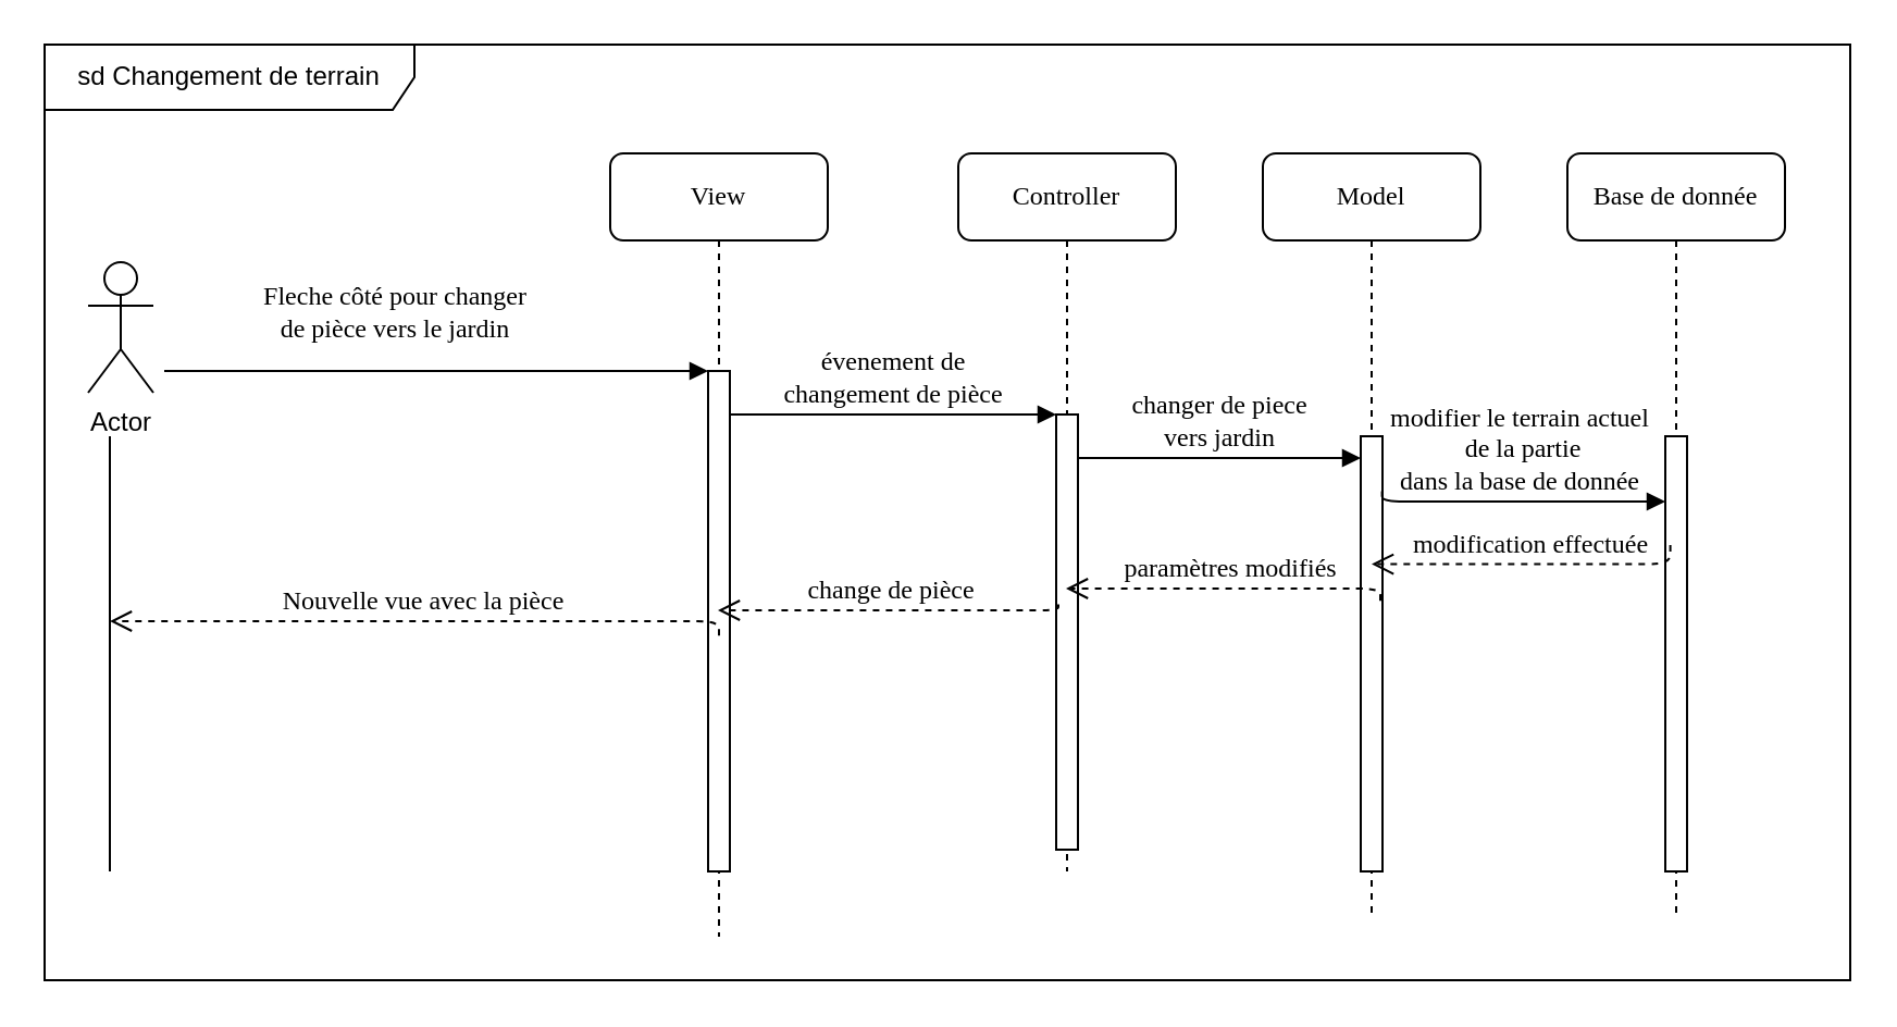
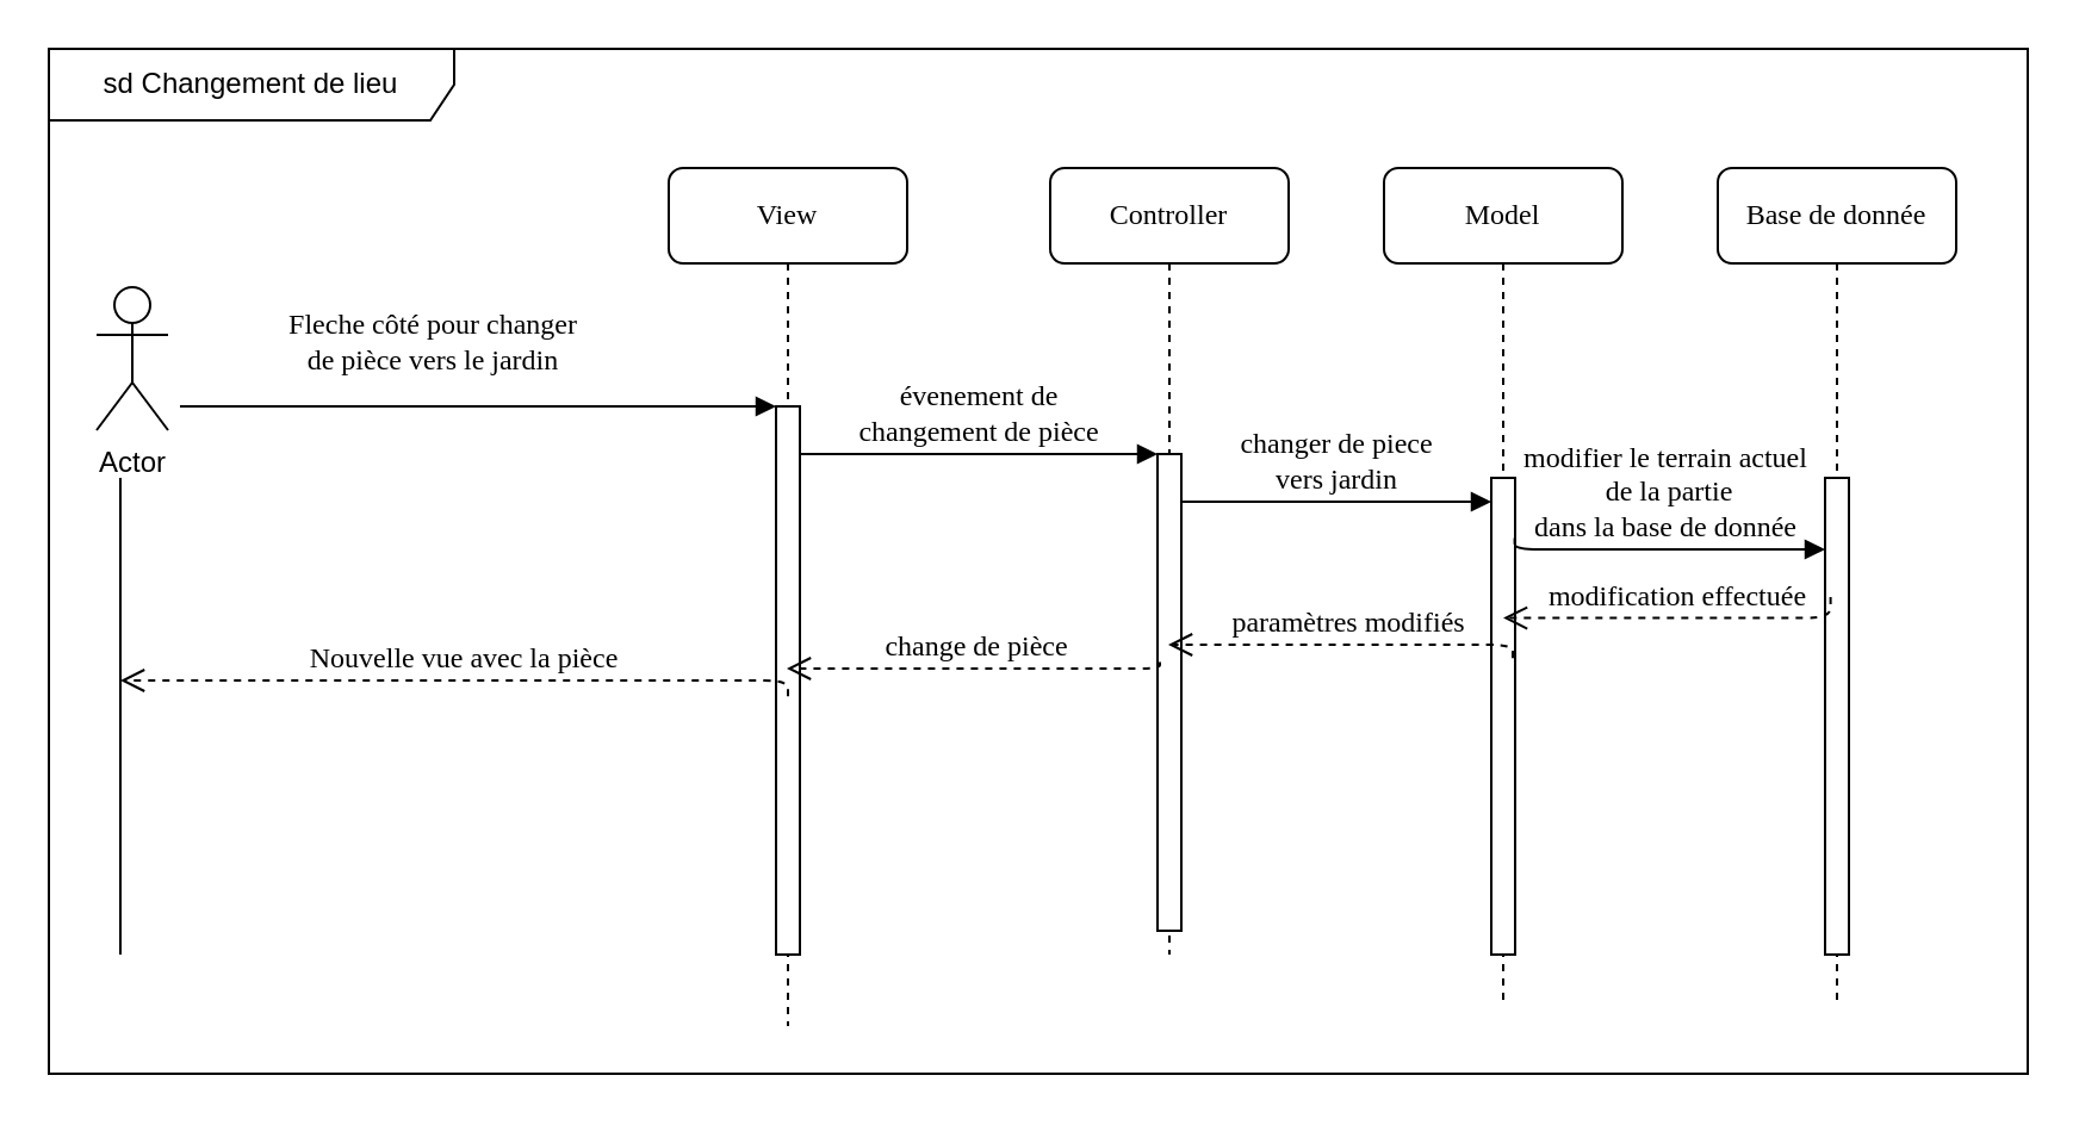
  <mxCell id="0" />
  <mxCell id="1" parent="0" />
  <mxCell id="2" value="View" style="shape=umlLifeline;perimeter=lifelinePerimeter;whiteSpace=wrap;html=1;container=1;collapsible=0;recursiveResize=0;outlineConnect=0;rounded=1;shadow=0;comic=0;labelBackgroundColor=none;strokeWidth=1;fontFamily=Verdana;fontSize=12;align=center;" parent="1" vertex="1"><mxGeometry x="280" y="70" width="100" height="360" as="geometry" /></mxCell>
  <mxCell id="3" value="" style="html=1;points=[];perimeter=orthogonalPerimeter;rounded=0;shadow=0;comic=0;labelBackgroundColor=none;strokeWidth=1;fontFamily=Verdana;fontSize=12;align=center;" parent="2" vertex="1"><mxGeometry x="45" y="100" width="10" height="230" as="geometry" /></mxCell>
  <mxCell id="4" value="Controller" style="shape=umlLifeline;perimeter=lifelinePerimeter;whiteSpace=wrap;html=1;container=1;collapsible=0;recursiveResize=0;outlineConnect=0;rounded=1;shadow=0;comic=0;labelBackgroundColor=none;strokeWidth=1;fontFamily=Verdana;fontSize=12;align=center;" parent="1" vertex="1"><mxGeometry x="440" y="70" width="100" height="330" as="geometry" /></mxCell>
  <mxCell id="5" value="" style="html=1;points=[];perimeter=orthogonalPerimeter;rounded=0;shadow=0;comic=0;labelBackgroundColor=none;strokeWidth=1;fontFamily=Verdana;fontSize=12;align=center;" parent="4" vertex="1"><mxGeometry x="45" y="120" width="10" height="200" as="geometry" /></mxCell>
  <mxCell id="6" value="Model" style="shape=umlLifeline;perimeter=lifelinePerimeter;whiteSpace=wrap;html=1;container=1;collapsible=0;recursiveResize=0;outlineConnect=0;rounded=1;shadow=0;comic=0;labelBackgroundColor=none;strokeWidth=1;fontFamily=Verdana;fontSize=12;align=center;" parent="1" vertex="1"><mxGeometry x="580" y="70" width="100" height="350" as="geometry" /></mxCell>
  <mxCell id="7" value="" style="html=1;points=[];perimeter=orthogonalPerimeter;rounded=0;shadow=0;comic=0;labelBackgroundColor=none;strokeWidth=1;fontFamily=Verdana;fontSize=12;align=center;" parent="6" vertex="1"><mxGeometry x="45" y="130" width="10" height="200" as="geometry" /></mxCell>
  <mxCell id="8" value="&lt;div&gt;changer de piece &lt;br&gt;&lt;/div&gt;&lt;div&gt;vers jardin&lt;/div&gt;" style="html=1;verticalAlign=bottom;endArrow=block;labelBackgroundColor=none;fontFamily=Verdana;fontSize=12;edgeStyle=elbowEdgeStyle;elbow=vertical;" parent="1" source="5" edge="1"><mxGeometry relative="1" as="geometry"><mxPoint x="550" y="210" as="sourcePoint" /><Array as="points"><mxPoint x="500" y="210" /></Array><mxPoint x="625" y="210" as="targetPoint" /></mxGeometry></mxCell>
  <mxCell id="9" value="Fleche côté pour changer &lt;br&gt;de pièce vers le jardin" style="html=1;verticalAlign=bottom;endArrow=block;entryX=0;entryY=0;labelBackgroundColor=none;fontFamily=Verdana;fontSize=12;edgeStyle=elbowEdgeStyle;elbow=vertical;" parent="1" target="3" edge="1"><mxGeometry x="-0.154" y="10" relative="1" as="geometry"><mxPoint x="75" y="170" as="sourcePoint" /><mxPoint as="offset" /></mxGeometry></mxCell>
  <mxCell id="10" value="&lt;div&gt;évenement de &lt;br&gt;&lt;/div&gt;&lt;div&gt;changement de pièce&lt;/div&gt;" style="html=1;verticalAlign=bottom;endArrow=block;entryX=0;entryY=0;labelBackgroundColor=none;fontFamily=Verdana;fontSize=12;edgeStyle=elbowEdgeStyle;elbow=vertical;" parent="1" source="3" target="5" edge="1"><mxGeometry relative="1" as="geometry"><mxPoint x="410" y="190" as="sourcePoint" /></mxGeometry></mxCell>
  <mxCell id="11" value="Actor" style="shape=umlActor;verticalLabelPosition=bottom;verticalAlign=top;html=1;outlineConnect=0;" parent="1" vertex="1"><mxGeometry x="40" y="120" width="30" height="60" as="geometry" /></mxCell>
  <mxCell id="12" value="" style="endArrow=none;html=1;rounded=0;" parent="1" edge="1"><mxGeometry width="50" height="50" relative="1" as="geometry"><mxPoint x="50" y="400" as="sourcePoint" /><mxPoint x="50" y="200" as="targetPoint" /></mxGeometry></mxCell>
  <mxCell id="13" value="change de pièce" style="html=1;verticalAlign=bottom;endArrow=open;dashed=1;endSize=8;labelBackgroundColor=none;fontFamily=Verdana;fontSize=12;edgeStyle=elbowEdgeStyle;elbow=vertical;exitX=0.1;exitY=0.436;exitDx=0;exitDy=0;exitPerimeter=0;" parent="1" source="5" target="2" edge="1"><mxGeometry relative="1" as="geometry"><mxPoint x="354" y="250" as="targetPoint" /><Array as="points"><mxPoint x="350" y="280" /><mxPoint x="350" y="250" /><mxPoint x="210" y="250" /></Array><mxPoint x="489.5" y="250" as="sourcePoint" /></mxGeometry></mxCell>
  <mxCell id="14" value="Nouvelle vue avec la pièce" style="html=1;verticalAlign=bottom;endArrow=open;dashed=1;endSize=8;labelBackgroundColor=none;fontFamily=Verdana;fontSize=12;edgeStyle=elbowEdgeStyle;elbow=vertical;exitX=0.5;exitY=0.529;exitDx=0;exitDy=0;exitPerimeter=0;" parent="1" source="3" edge="1"><mxGeometry relative="1" as="geometry"><mxPoint x="50" y="285" as="targetPoint" /><Array as="points"><mxPoint x="280" y="285" /><mxPoint x="320" y="270" /><mxPoint x="180" y="270" /></Array><mxPoint x="459.5" y="270" as="sourcePoint" /></mxGeometry></mxCell>
  <mxCell id="15" value="paramètres modifiés" style="html=1;verticalAlign=bottom;endArrow=open;dashed=1;endSize=8;labelBackgroundColor=none;fontFamily=Verdana;fontSize=12;edgeStyle=elbowEdgeStyle;elbow=vertical;exitX=0.9;exitY=0.378;exitDx=0;exitDy=0;exitPerimeter=0;" parent="1" target="4" edge="1" source="7"><mxGeometry relative="1" as="geometry"><mxPoint x="-94.5" y="240" as="targetPoint" /><Array as="points"><mxPoint x="530" y="270" /><mxPoint x="485.5" y="240" /><mxPoint x="345.5" y="240" /></Array><mxPoint x="625" y="240" as="sourcePoint" /></mxGeometry></mxCell>
  <mxCell id="16" value="Base de donnée" style="shape=umlLifeline;perimeter=lifelinePerimeter;whiteSpace=wrap;html=1;container=1;collapsible=0;recursiveResize=0;outlineConnect=0;rounded=1;shadow=0;comic=0;labelBackgroundColor=none;strokeWidth=1;fontFamily=Verdana;fontSize=12;align=center;" vertex="1" parent="1"><mxGeometry x="720" y="70" width="100" height="350" as="geometry" /></mxCell>
  <mxCell id="17" value="" style="html=1;points=[];perimeter=orthogonalPerimeter;rounded=0;shadow=0;comic=0;labelBackgroundColor=none;strokeWidth=1;fontFamily=Verdana;fontSize=12;align=center;" vertex="1" parent="16"><mxGeometry x="45" y="130" width="10" height="200" as="geometry" /></mxCell>
  <mxCell id="18" value="modifier le terrain actuel&lt;br&gt;&amp;nbsp;de la partie&lt;br&gt;dans la base de donnée" style="html=1;verticalAlign=bottom;endArrow=block;labelBackgroundColor=none;fontFamily=Verdana;fontSize=12;edgeStyle=elbowEdgeStyle;elbow=vertical;exitX=0.98;exitY=0.126;exitDx=0;exitDy=0;exitPerimeter=0;" edge="1" parent="1" source="7" target="17"><mxGeometry relative="1" as="geometry"><mxPoint x="640" y="220" as="sourcePoint" /><Array as="points"><mxPoint x="630" y="230" /></Array><mxPoint x="770" y="220" as="targetPoint" /></mxGeometry></mxCell>
  <mxCell id="19" value="modification effectuée" style="html=1;verticalAlign=bottom;endArrow=open;dashed=1;endSize=8;labelBackgroundColor=none;fontFamily=Verdana;fontSize=12;edgeStyle=elbowEdgeStyle;elbow=vertical;exitX=0.18;exitY=0.306;exitDx=0;exitDy=0;exitPerimeter=0;" edge="1" parent="1"><mxGeometry relative="1" as="geometry"><mxPoint x="630" y="258.8" as="targetPoint" /><Array as="points"><mxPoint x="670.5" y="258.8" /><mxPoint x="626" y="228.8" /><mxPoint x="486" y="228.8" /></Array><mxPoint x="767.3" y="250" as="sourcePoint" /></mxGeometry></mxCell>
- <mxCell id="20" value="sd Changement de terrain" style="shape=umlFrame;whiteSpace=wrap;html=1;width=170;height=30;" vertex="1" parent="1"><mxGeometry x="20" y="20" width="830" height="430" as="geometry" /></mxCell>
+ <mxCell id="20" value="sd Changement de lieu" style="shape=umlFrame;whiteSpace=wrap;html=1;width=170;height=30;" vertex="1" parent="1"><mxGeometry x="20" y="20" width="830" height="430" as="geometry" /></mxCell>
